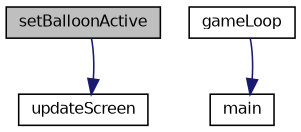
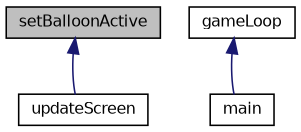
  digraph {
    rankdir=TB
    node [color=black fillcolor=white fontname=Helvetica fontsize=10 shape=record style=filled]
    edge [color=midnightblue dir=back fontname=Helvetica fontsize=10 labelfontname=Helvetica labelfontsize=10 style=solid]
    n1 [fillcolor=grey75 fontcolor=black height=0.2 label=setBalloonActive width=0.4]
    n2 [height=0.2 label=updateScreen width=0.4]
    n3 [height=0.2 label=gameLoop width=0.4]
    n4 [height=0.2 label=main width=0.4]
-   n2 -> n1
-   n4 -> n3
+   n1 -> n2
+   n3 -> n4
  }
